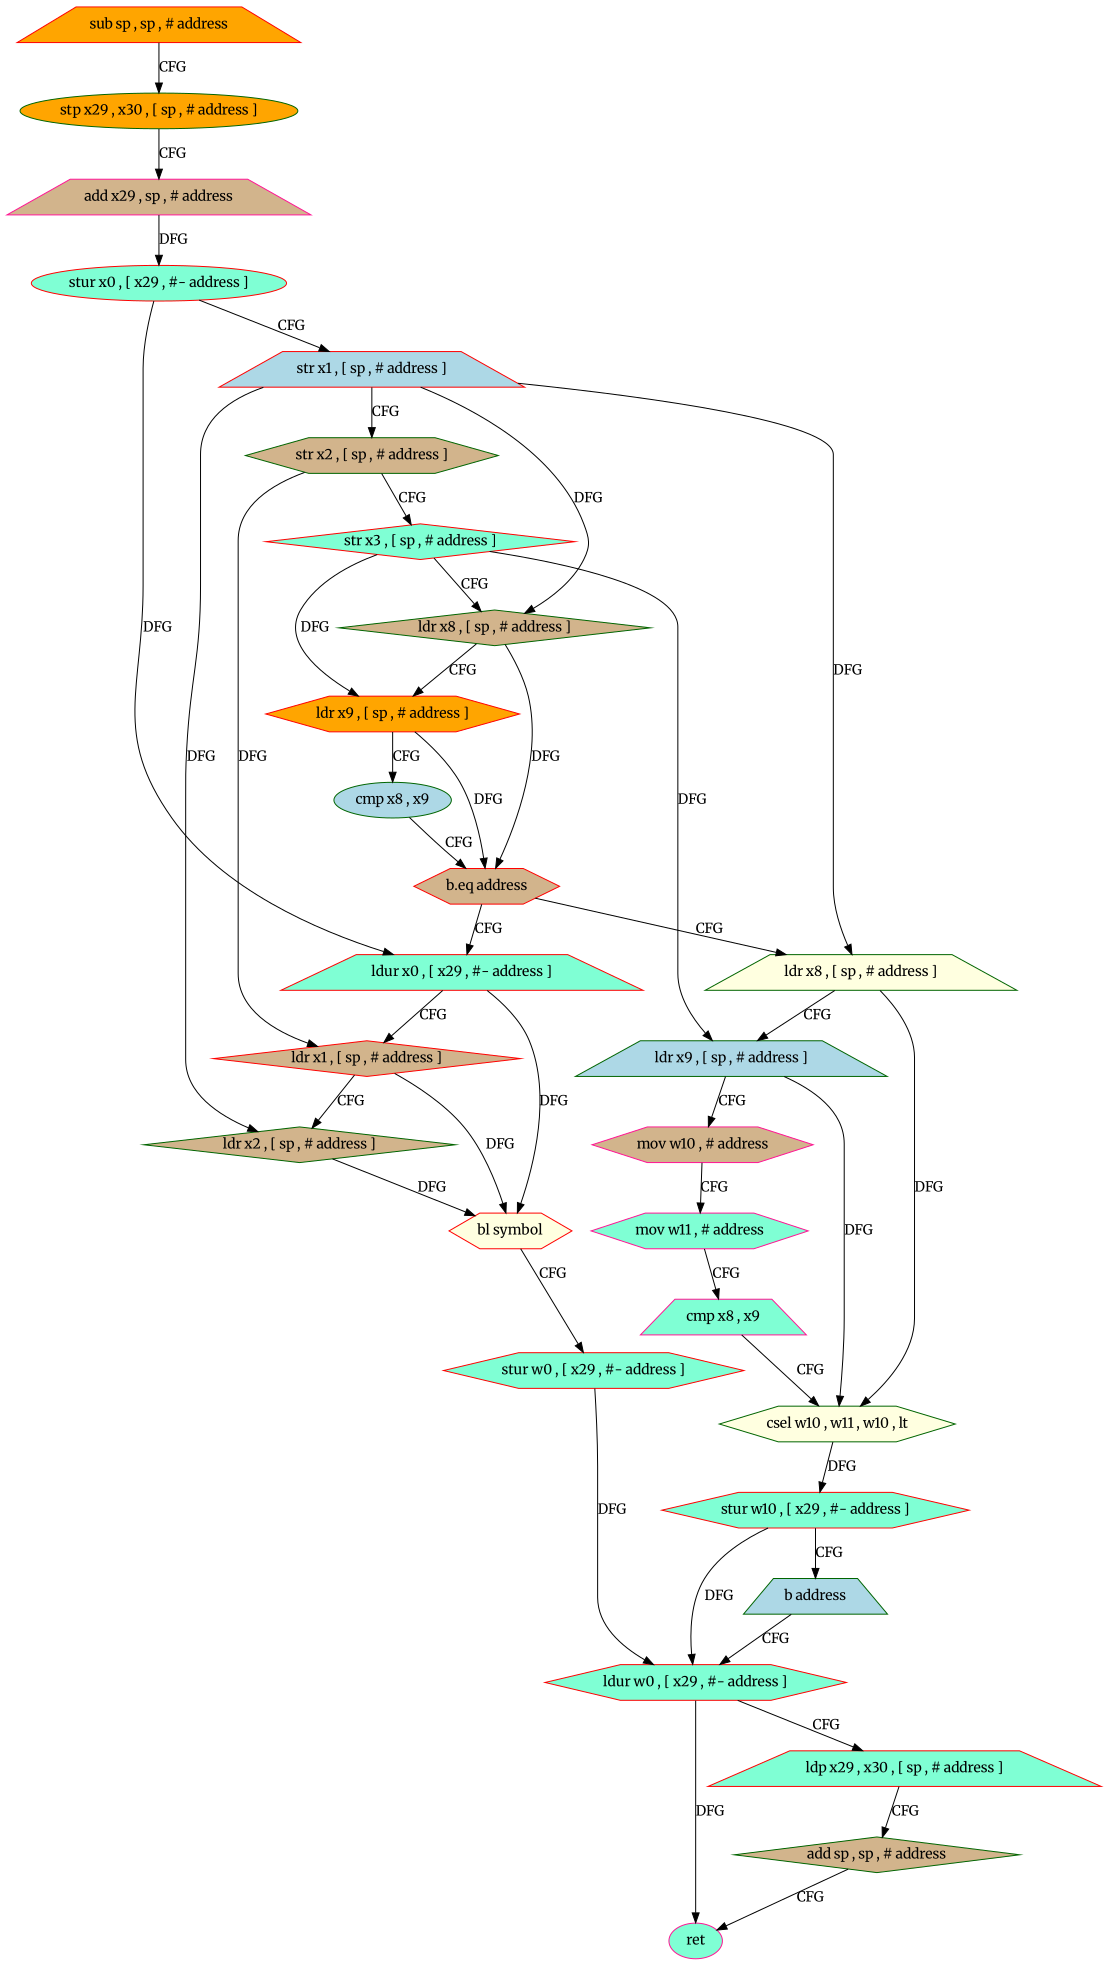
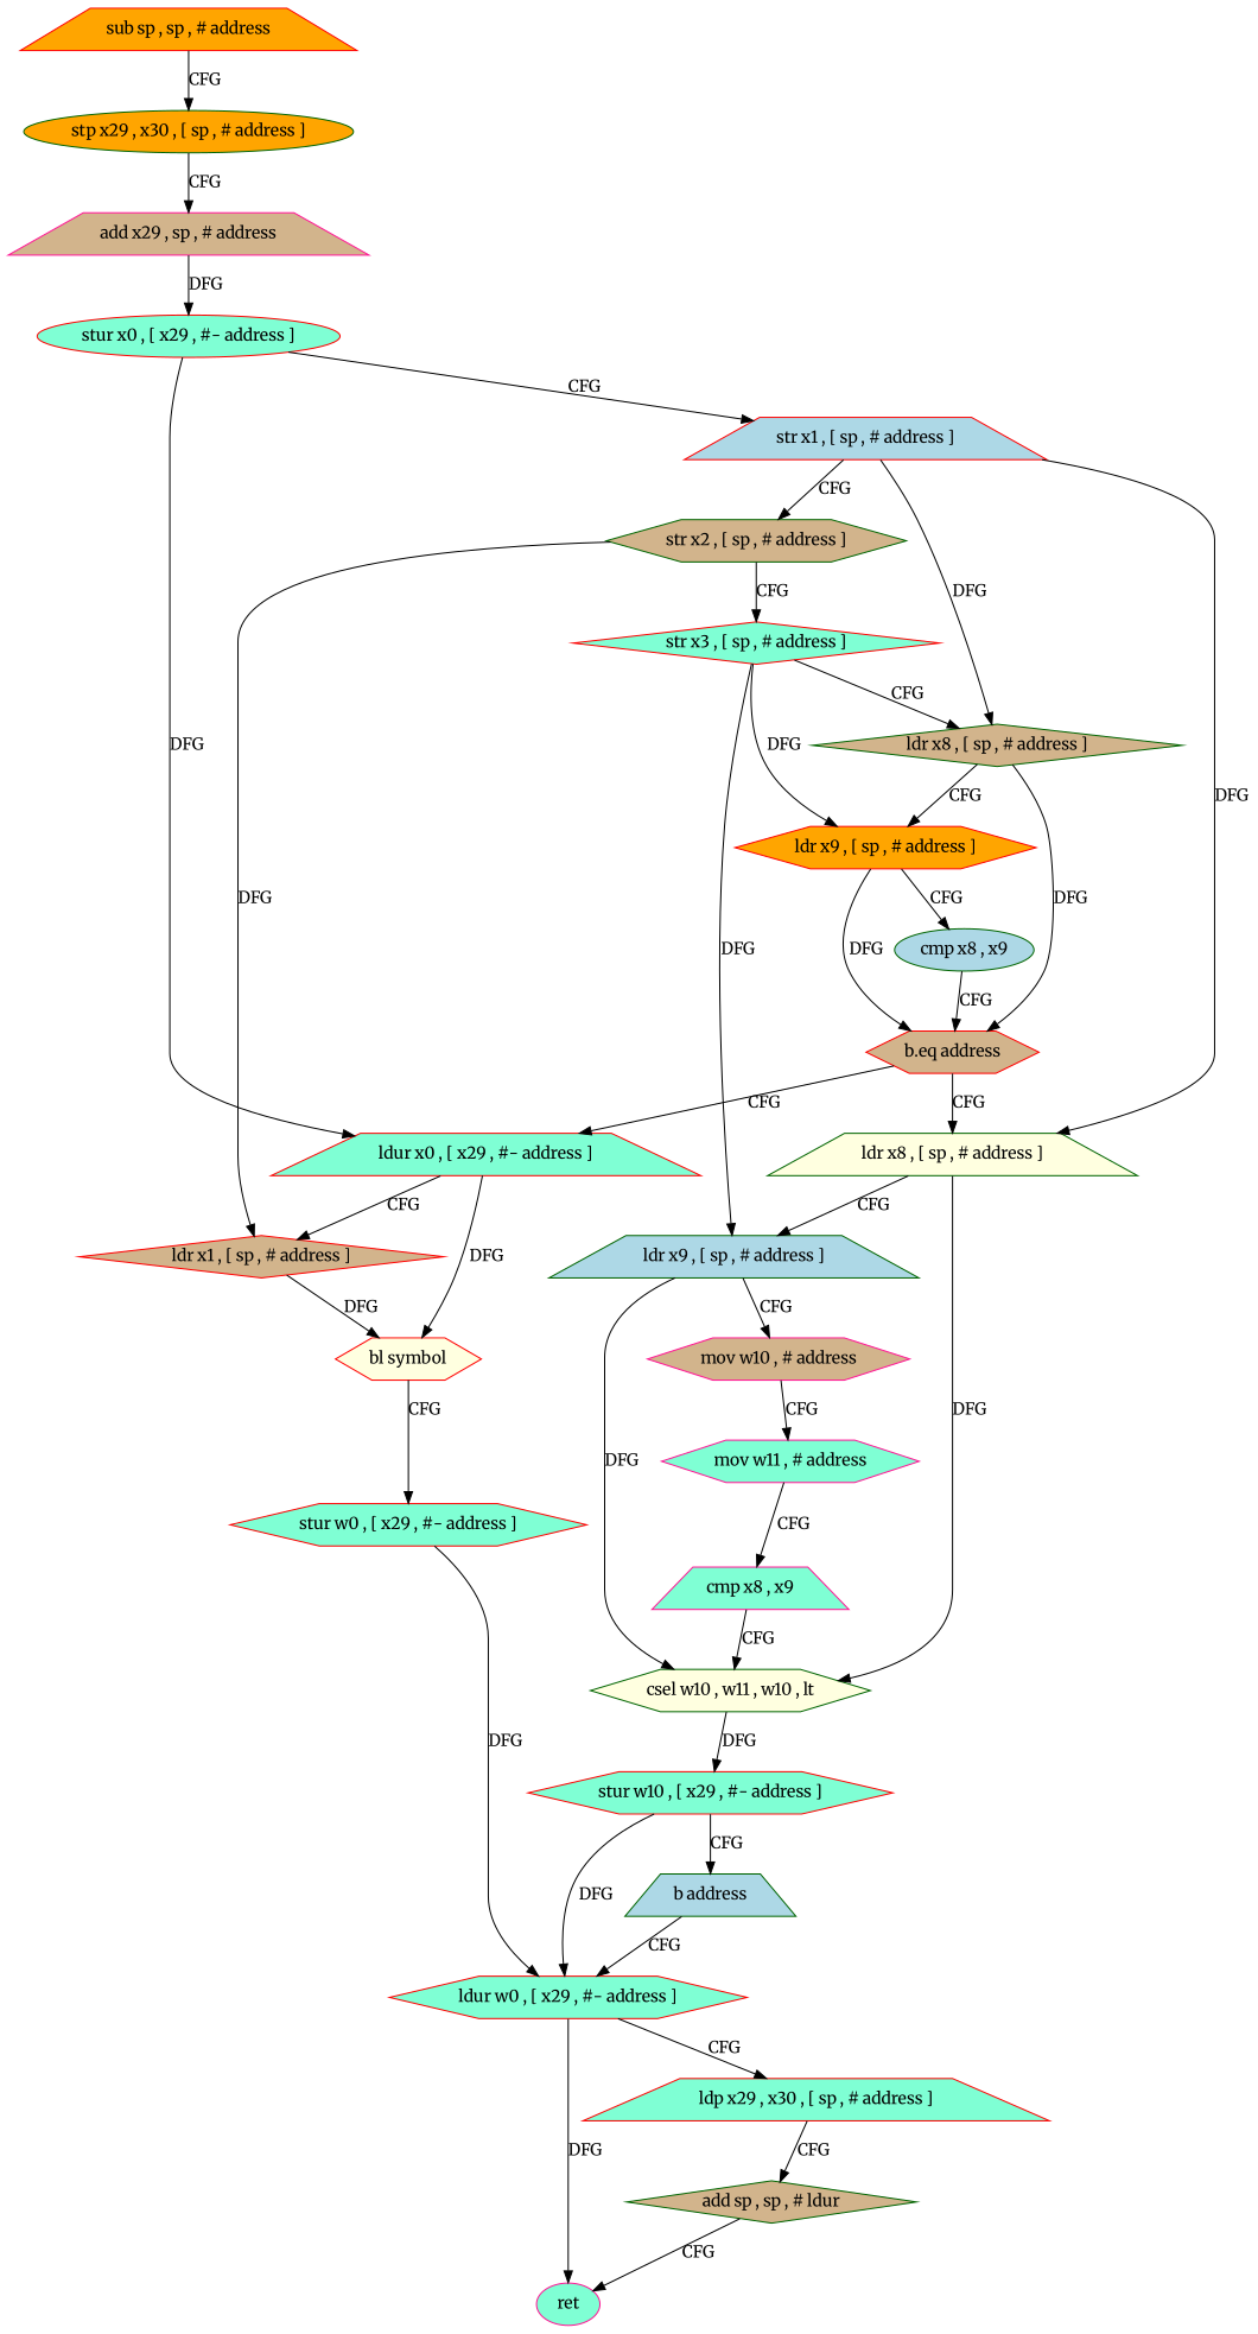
  digraph {
    fontname=Merriweather
    node [color=red fillcolor=aquamarine fontname=Merriweather shape=hexagon style=filled]
    edge [fontname=Merriweather]
    n1 [fillcolor=orange label="sub sp , sp , # address" shape=trapezium]
    n2 [color=darkgreen fillcolor=orange label="stp x29 , x30 , [ sp , # address ]" shape=ellipse]
    n3 [color=deeppink fillcolor=tan label="add x29 , sp , # address" shape=trapezium]
    n4 [label="stur x0 , [ x29 , #- address ]" shape=ellipse]
    n5 [fillcolor=lightblue label="str x1 , [ sp , # address ]" shape=trapezium]
    n6 [label="ldur x0 , [ x29 , #- address ]" shape=trapezium]
    n7 [color=darkgreen fillcolor=tan label="str x2 , [ sp , # address ]"]
    n8 [color=darkgreen fillcolor=tan label="ldr x8 , [ sp , # address ]" shape=diamond]
    n9 [color=darkgreen fillcolor=lightyellow label="ldr x8 , [ sp , # address ]" shape=trapezium]
-   n10 [color=darkgreen fillcolor=tan label="ldr x2 , [ sp , # address ]" shape=diamond]
    n11 [fillcolor=tan label="ldr x1 , [ sp , # address ]" shape=diamond]
    n12 [fillcolor=lightyellow label="bl symbol"]
    n13 [label="str x3 , [ sp , # address ]" shape=diamond]
    n14 [fillcolor=orange label="ldr x9 , [ sp , # address ]"]
    n15 [fillcolor=tan label="b.eq address"]
    n16 [color=darkgreen fillcolor=lightblue label="ldr x9 , [ sp , # address ]" shape=trapezium]
    n17 [color=darkgreen fillcolor=lightyellow label="csel w10 , w11 , w10 , lt"]
    n18 [color=darkgreen fillcolor=lightblue label="cmp x8 , x9" shape=ellipse]
    n19 [color=deeppink fillcolor=tan label="mov w10 , # address"]
    n20 [label="stur w0 , [ x29 , #- address ]"]
    n21 [label="stur w10 , [ x29 , #- address ]"]
    n22 [label="ldur w0 , [ x29 , #- address ]"]
    n23 [label="ldp x29 , x30 , [ sp , # address ]" shape=trapezium]
    n24 [color=deeppink label=ret shape=ellipse]
-   n25 [color=darkgreen fillcolor=tan label="add sp , sp , # address" shape=diamond]
+   n25 [color=darkgreen fillcolor=tan label="add sp , sp , # ldur" shape=diamond]
    n26 [color=deeppink label="mov w11 , # address"]
    n27 [color=deeppink label="cmp x8 , x9" shape=trapezium]
    n28 [color=darkgreen fillcolor=lightblue label="b address" shape=trapezium]
    n1 -> n2 [label=CFG]
    n2 -> n3 [label=CFG]
    n3 -> n4 [label=DFG]
    n4 -> n5 [label=CFG]
    n4 -> n6 [label=DFG]
    n5 -> n7 [label=CFG]
    n5 -> n8 [label=DFG]
    n5 -> n9 [label=DFG]
-   n5 -> n10 [label=DFG]
    n6 -> n11 [label=CFG]
    n6 -> n12 [label=DFG]
    n7 -> n11 [label=DFG]
    n7 -> n13 [label=CFG]
    n8 -> n14 [label=CFG]
    n8 -> n15 [label=DFG]
    n9 -> n16 [label=CFG]
    n9 -> n17 [label=DFG]
-   n10 -> n12 [label=DFG]
-   n11 -> n10 [label=CFG]
    n11 -> n12 [label=DFG]
    n12 -> n20 [label=CFG]
    n13 -> n8 [label=CFG]
    n13 -> n14 [label=DFG]
    n13 -> n16 [label=DFG]
    n14 -> n15 [label=DFG]
    n14 -> n18 [label=CFG]
    n15 -> n6 [label=CFG]
    n15 -> n9 [label=CFG]
    n16 -> n17 [label=DFG]
    n16 -> n19 [label=CFG]
    n17 -> n21 [label=DFG]
    n18 -> n15 [label=CFG]
    n19 -> n26 [label=CFG]
    n20 -> n22 [label=DFG]
    n21 -> n22 [label=DFG]
    n21 -> n28 [label=CFG]
    n22 -> n23 [label=CFG]
    n22 -> n24 [label=DFG]
    n23 -> n25 [label=CFG]
    n25 -> n24 [label=CFG]
    n26 -> n27 [label=CFG]
    n27 -> n17 [label=CFG]
    n28 -> n22 [label=CFG]
  }
